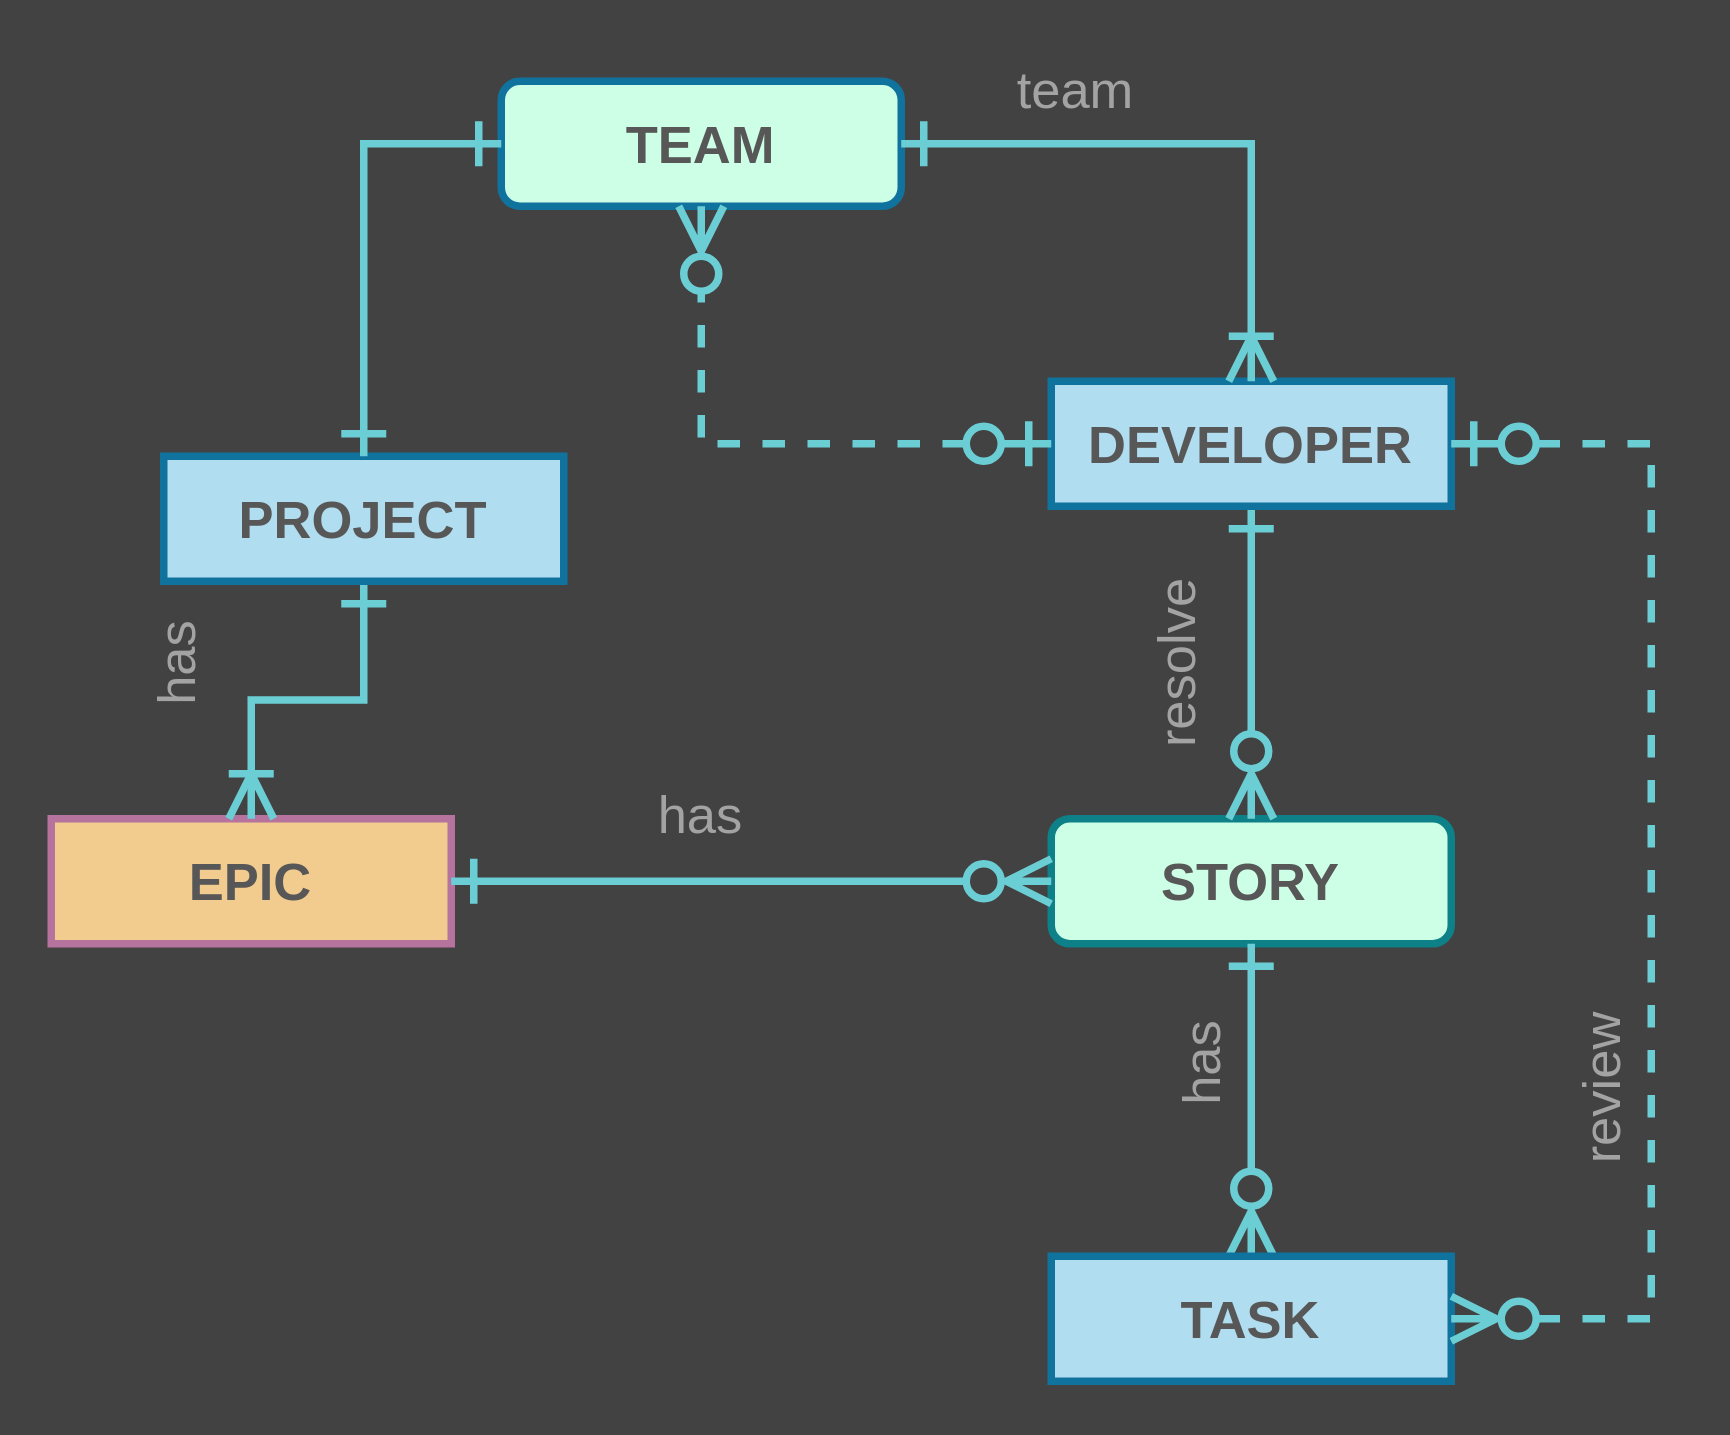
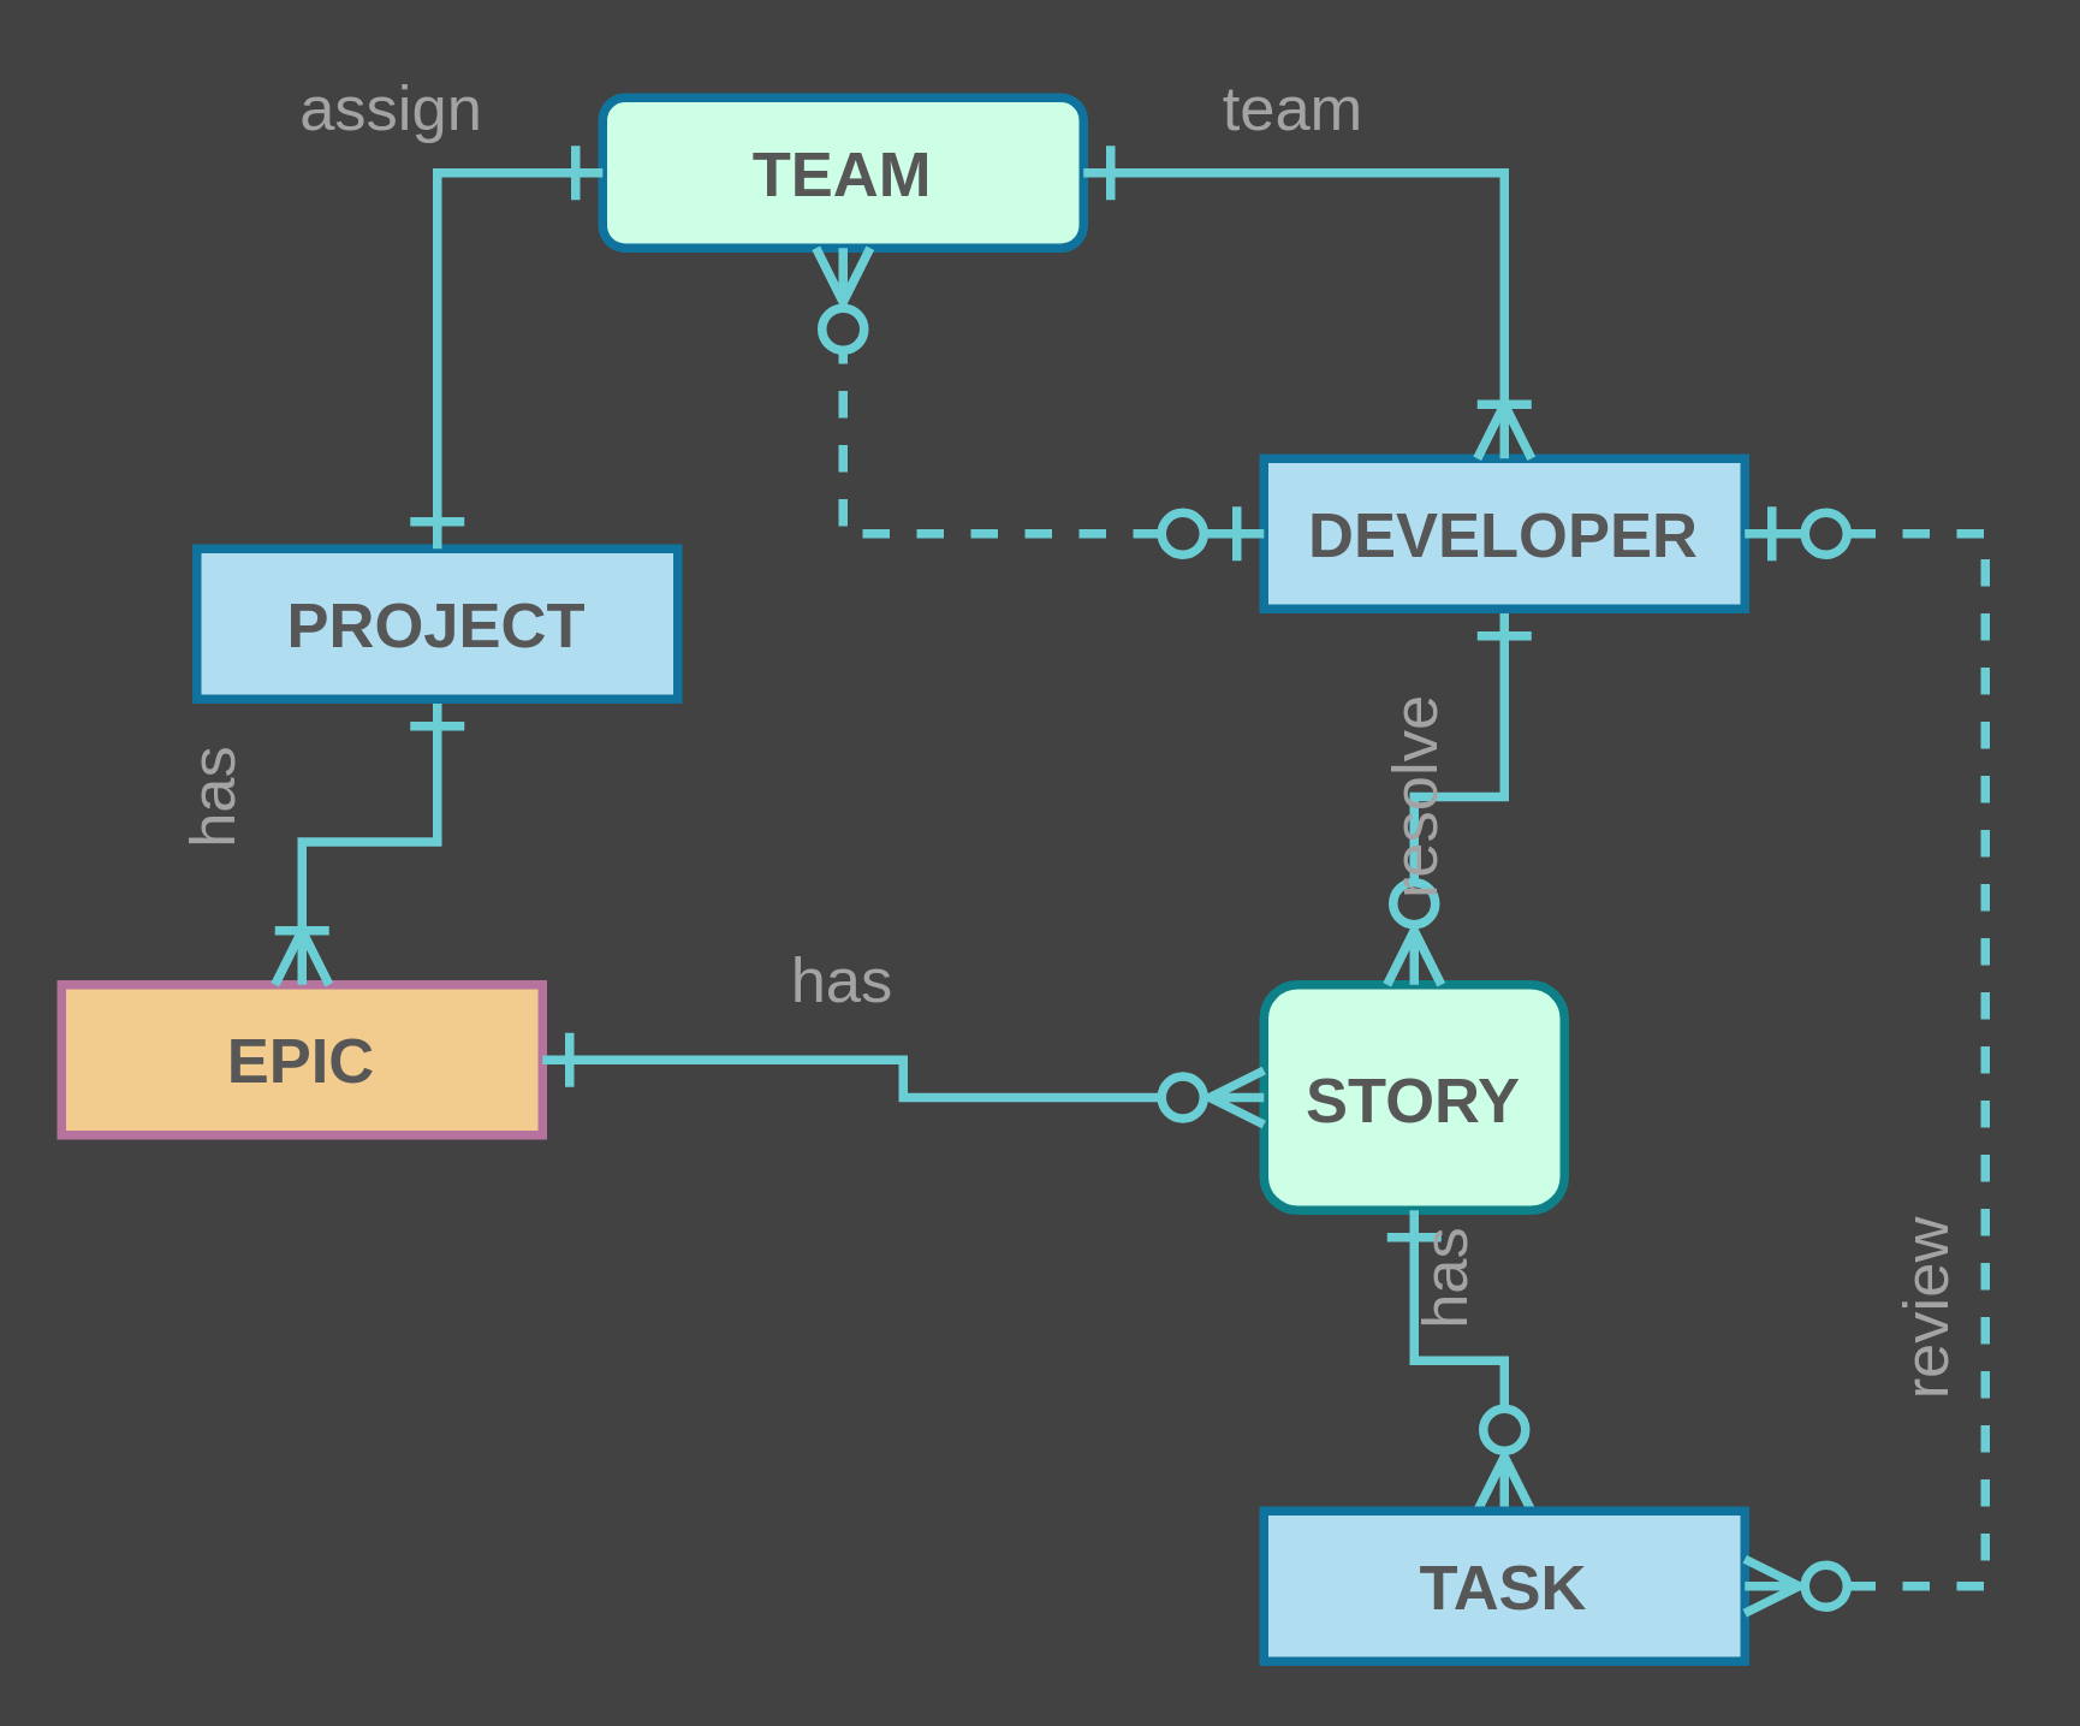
  <mxCell id="0" />
  <mxCell id="1" parent="0" />
  <mxCell id="2" value="EPIC" style="rounded=0;whiteSpace=wrap;html=1;hachureGap=4;fillColor=#F2CC8F;strokeColor=#B5739D;fontColor=#575757;strokeWidth=3;fontSize=21;fontStyle=1" parent="1" vertex="1"><mxGeometry x="20" y="327" width="160" height="50" as="geometry" /></mxCell>
  <mxCell id="3" style="edgeStyle=orthogonalEdgeStyle;rounded=0;orthogonalLoop=1;jettySize=auto;html=1;entryX=0.5;entryY=0;entryDx=0;entryDy=0;endArrow=ERoneToMany;startSize=14;endSize=14;sourcePerimeterSpacing=8;targetPerimeterSpacing=8;endFill=0;labelBackgroundColor=#F4F1DE;strokeColor=#6cced5;fontColor=#393C56;startArrow=ERone;startFill=0;strokeWidth=3;exitX=0.5;exitY=1;exitDx=0;exitDy=0;fillColor=#b0e3e6;" parent="1" source="4" target="2" edge="1"><mxGeometry relative="1" as="geometry"><mxPoint x="300" y="142" as="targetPoint" /></mxGeometry></mxCell>
  <mxCell id="4" value="PROJECT" style="rounded=0;whiteSpace=wrap;html=1;hachureGap=4;fillColor=#b1ddf0;strokeColor=#10739e;strokeWidth=3;fontColor=#575757;fontSize=21;fontStyle=1" parent="1" vertex="1"><mxGeometry x="65" y="182" width="160" height="50" as="geometry" /></mxCell>
- <mxCell id="5" value="STORY" style="rounded=1;whiteSpace=wrap;html=1;hachureGap=4;fillColor=#CCFFE6;strokeColor=#0e8088;strokeWidth=3;fontSize=21;fontStyle=1;fontColor=#575757;" parent="1" vertex="1"><mxGeometry x="420" y="327" width="160" height="50" as="geometry" /></mxCell>
+ <mxCell id="5" value="STORY" style="rounded=1;whiteSpace=wrap;html=1;hachureGap=4;fillColor=#CCFFE6;strokeColor=#0e8088;strokeWidth=3;fontSize=21;fontStyle=1;fontColor=#575757;" parent="1" vertex="1"><mxGeometry x="420" y="327" width="100" height="75" as="geometry" /></mxCell>
  <mxCell id="6" style="edgeStyle=orthogonalEdgeStyle;rounded=0;orthogonalLoop=1;jettySize=auto;html=1;entryX=0.5;entryY=0;entryDx=0;entryDy=0;endArrow=ERzeroToMany;startSize=14;endSize=14;sourcePerimeterSpacing=8;targetPerimeterSpacing=8;endFill=0;labelBackgroundColor=#F4F1DE;strokeColor=#6cced5;fontColor=#393C56;startArrow=ERone;startFill=0;strokeWidth=3;elbow=vertical;exitX=0.5;exitY=1;exitDx=0;exitDy=0;fillColor=#b0e3e6;" parent="1" source="11" target="5" edge="1"><mxGeometry relative="1" as="geometry"><mxPoint x="330" y="172" as="sourcePoint" /><mxPoint x="160" y="322" as="targetPoint" /></mxGeometry></mxCell>
  <mxCell id="7" value="" style="edgeStyle=orthogonalEdgeStyle;rounded=0;orthogonalLoop=1;jettySize=auto;html=1;strokeColor=#6cced5;strokeWidth=3;fontSize=21;fontColor=#575757;startArrow=ERone;startFill=0;endArrow=ERzeroToMany;endFill=0;startSize=14;endSize=14;sourcePerimeterSpacing=8;targetPerimeterSpacing=8;fillColor=#b0e3e6;elbow=vertical;exitX=0.5;exitY=1;exitDx=0;exitDy=0;entryX=0.5;entryY=0;entryDx=0;entryDy=0;" parent="1" source="5" target="8" edge="1"><mxGeometry relative="1" as="geometry"><mxPoint x="390" y="422" as="targetPoint" /></mxGeometry></mxCell>
  <mxCell id="8" value="TASK" style="rounded=0;whiteSpace=wrap;html=1;hachureGap=4;fillColor=#b1ddf0;strokeColor=#10739e;strokeWidth=3;fontColor=#575757;fontSize=21;fontStyle=1" parent="1" vertex="1"><mxGeometry x="420" y="502" width="160" height="50" as="geometry" /></mxCell>
  <mxCell id="9" style="edgeStyle=orthogonalEdgeStyle;rounded=0;orthogonalLoop=1;jettySize=auto;html=1;entryX=0;entryY=0.5;entryDx=0;entryDy=0;endArrow=ERzeroToMany;startSize=14;endSize=14;sourcePerimeterSpacing=8;targetPerimeterSpacing=8;endFill=0;labelBackgroundColor=#F4F1DE;strokeColor=#6cced5;fontColor=#393C56;startArrow=ERone;startFill=0;strokeWidth=3;elbow=vertical;exitX=1;exitY=0.5;exitDx=0;exitDy=0;fillColor=#b0e3e6;" parent="1" source="2" target="5" edge="1"><mxGeometry relative="1" as="geometry"><mxPoint x="300" y="202" as="sourcePoint" /><mxPoint x="500" y="302" as="targetPoint" /></mxGeometry></mxCell>
  <mxCell id="10" value="TEAM" style="rounded=1;whiteSpace=wrap;html=1;hachureGap=4;fillColor=#CCFFE6;strokeColor=#10739e;strokeWidth=3;fontColor=#575757;fontSize=21;fontStyle=1" parent="1" vertex="1"><mxGeometry x="200" y="32" width="160" height="50" as="geometry" /></mxCell>
  <mxCell id="11" value="DEVELOPER" style="rounded=0;whiteSpace=wrap;html=1;hachureGap=4;fillColor=#b1ddf0;strokeColor=#10739e;strokeWidth=3;fontColor=#575757;fontSize=21;fontStyle=1" parent="1" vertex="1"><mxGeometry x="420" y="152" width="160" height="50" as="geometry" /></mxCell>
  <mxCell id="12" style="edgeStyle=orthogonalEdgeStyle;rounded=0;orthogonalLoop=1;jettySize=auto;html=1;entryX=0.5;entryY=0;entryDx=0;entryDy=0;endArrow=ERoneToMany;startSize=14;endSize=14;sourcePerimeterSpacing=8;targetPerimeterSpacing=8;endFill=0;labelBackgroundColor=#F4F1DE;strokeColor=#6cced5;fontColor=#393C56;startArrow=ERone;startFill=0;strokeWidth=3;exitX=1;exitY=0.5;exitDx=0;exitDy=0;fillColor=#b0e3e6;" parent="1" source="10" target="11" edge="1"><mxGeometry relative="1" as="geometry"><mxPoint x="320" y="112" as="sourcePoint" /><mxPoint x="320" y="282" as="targetPoint" /></mxGeometry></mxCell>
  <mxCell id="13" style="edgeStyle=orthogonalEdgeStyle;rounded=0;orthogonalLoop=1;jettySize=auto;html=1;entryX=0.5;entryY=0;entryDx=0;entryDy=0;endArrow=ERone;startSize=14;endSize=14;sourcePerimeterSpacing=8;targetPerimeterSpacing=8;endFill=0;labelBackgroundColor=#F4F1DE;strokeColor=#6cced5;fontColor=#393C56;startArrow=ERone;startFill=0;strokeWidth=3;exitX=0;exitY=0.5;exitDx=0;exitDy=0;fillColor=#b0e3e6;" parent="1" source="10" target="4" edge="1"><mxGeometry relative="1" as="geometry"><mxPoint x="110" y="172" as="sourcePoint" /><mxPoint x="110" y="322" as="targetPoint" /></mxGeometry></mxCell>
  <mxCell id="14" style="edgeStyle=orthogonalEdgeStyle;rounded=0;orthogonalLoop=1;jettySize=auto;html=1;entryX=0.5;entryY=1;entryDx=0;entryDy=0;endArrow=ERzeroToMany;startSize=14;endSize=14;sourcePerimeterSpacing=8;targetPerimeterSpacing=8;endFill=0;labelBackgroundColor=#F4F1DE;strokeColor=#6cced5;fontColor=#393C56;startArrow=ERzeroToOne;startFill=0;strokeWidth=3;elbow=vertical;exitX=0;exitY=0.5;exitDx=0;exitDy=0;dashed=1;fillColor=#b0e3e6;" parent="1" source="11" target="10" edge="1"><mxGeometry relative="1" as="geometry"><mxPoint x="240" y="201" as="sourcePoint" /><mxPoint x="430" y="201" as="targetPoint" /></mxGeometry></mxCell>
  <mxCell id="15" style="edgeStyle=orthogonalEdgeStyle;rounded=0;orthogonalLoop=1;jettySize=auto;html=1;entryX=1;entryY=0.5;entryDx=0;entryDy=0;endArrow=ERzeroToMany;startSize=14;endSize=14;sourcePerimeterSpacing=8;targetPerimeterSpacing=8;endFill=0;labelBackgroundColor=#F4F1DE;strokeColor=#6cced5;fontColor=#393C56;startArrow=ERzeroToOne;startFill=0;strokeWidth=3;elbow=vertical;dashed=1;fillColor=#b0e3e6;" parent="1" target="8" edge="1"><mxGeometry relative="1" as="geometry"><mxPoint x="580" y="177" as="sourcePoint" /><mxPoint x="750" y="142" as="targetPoint" /><Array as="points"><mxPoint x="660" y="177" /><mxPoint x="660" y="527" /></Array></mxGeometry></mxCell>
  <mxCell id="16" value="has" style="text;strokeColor=none;fillColor=none;html=1;align=center;verticalAlign=middle;whiteSpace=wrap;rounded=0;hachureGap=4;strokeWidth=3;fontSize=21;fontColor=#A3A3A3;" parent="1" vertex="1"><mxGeometry x="250" y="310" width="60" height="30" as="geometry" /></mxCell>
  <mxCell id="17" value="has" style="text;strokeColor=none;fillColor=none;html=1;align=center;verticalAlign=middle;whiteSpace=wrap;rounded=0;hachureGap=4;strokeWidth=3;fontSize=21;fontColor=#A3A3A3;rotation=-90;" parent="1" vertex="1"><mxGeometry x="40" y="250" width="60" height="30" as="geometry" /></mxCell>
  <mxCell id="18" value="resolve" style="text;strokeColor=none;fillColor=none;html=1;align=center;verticalAlign=middle;whiteSpace=wrap;rounded=0;hachureGap=4;strokeWidth=3;fontSize=21;fontColor=#A3A3A3;rotation=-90;" parent="1" vertex="1"><mxGeometry x="440" y="250" width="60" height="30" as="geometry" /></mxCell>
  <mxCell id="19" value="review" style="text;strokeColor=none;fillColor=none;html=1;align=center;verticalAlign=middle;whiteSpace=wrap;rounded=0;hachureGap=4;strokeWidth=3;fontSize=21;fontColor=#A3A3A3;rotation=-90;" parent="1" vertex="1"><mxGeometry x="610" y="420" width="60" height="30" as="geometry" /></mxCell>
  <mxCell id="20" value="has" style="text;strokeColor=none;fillColor=none;html=1;align=center;verticalAlign=middle;whiteSpace=wrap;rounded=0;hachureGap=4;strokeWidth=3;fontSize=21;fontColor=#A3A3A3;rotation=-90;" parent="1" vertex="1"><mxGeometry x="450" y="410" width="60" height="30" as="geometry" /></mxCell>
+ <mxCell id="21" value="assign" style="text;strokeColor=none;fillColor=none;html=1;align=center;verticalAlign=middle;whiteSpace=wrap;rounded=0;hachureGap=4;strokeWidth=3;fontSize=21;fontColor=#A3A3A3;" parent="1" vertex="1"><mxGeometry x="100" y="20" width="60" height="30" as="geometry" /></mxCell>
  <mxCell id="22" value="team" style="text;strokeColor=none;fillColor=none;html=1;align=center;verticalAlign=middle;whiteSpace=wrap;rounded=0;hachureGap=4;strokeWidth=3;fontSize=21;fontColor=#A3A3A3;" parent="1" vertex="1"><mxGeometry x="400" y="20" width="60" height="30" as="geometry" /></mxCell>
